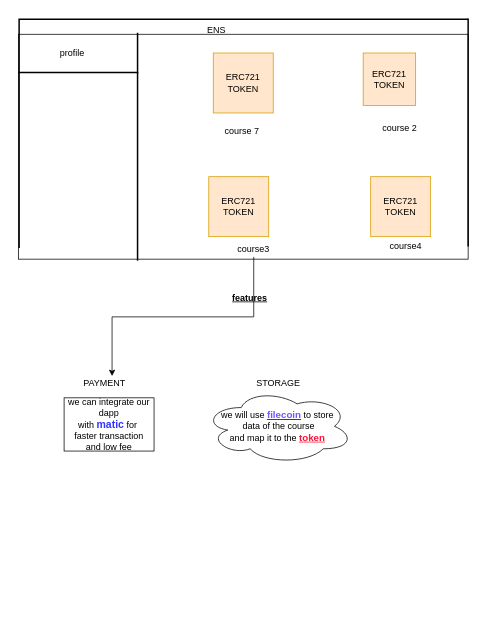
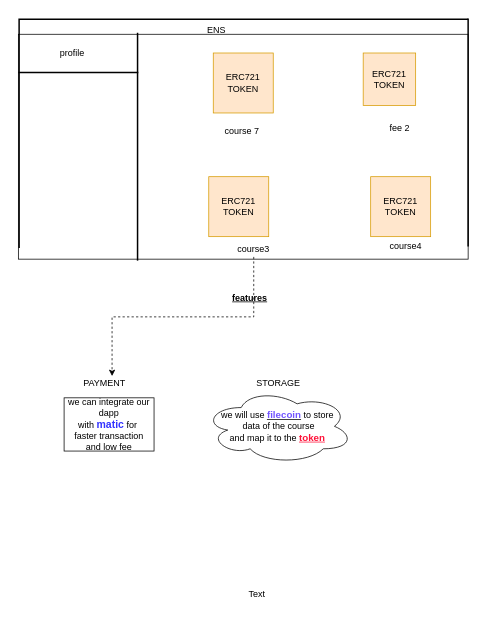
  <mxCell id="0" />
  <mxCell id="1" parent="0" />
  <mxCell id="2" value="" style="rounded=0;whiteSpace=wrap;html=1;" vertex="1" parent="1"><mxGeometry x="24" y="45" width="600" height="300" as="geometry" /></mxCell>
  <mxCell id="3" value="ERC721&lt;br&gt;TOKEN" style="whiteSpace=wrap;html=1;aspect=fixed;fillColor=#ffe6cc;strokeColor=#d79b00;" vertex="1" parent="1"><mxGeometry x="278" y="235" width="80" height="80" as="geometry" /></mxCell>
  <mxCell id="4" value="ERC721&lt;br&gt;TOKEN" style="whiteSpace=wrap;html=1;aspect=fixed;fillColor=#ffe6cc;strokeColor=#d79b00;" vertex="1" parent="1"><mxGeometry x="284" y="70" width="80" height="80" as="geometry" /></mxCell>
  <mxCell id="5" value="ERC721&lt;br&gt;TOKEN" style="whiteSpace=wrap;html=1;aspect=fixed;fillColor=#ffe6cc;strokeColor=#d79b00;" vertex="1" parent="1"><mxGeometry x="484" y="70" width="70" height="70" as="geometry" /></mxCell>
  <mxCell id="6" value="ERC721&lt;br&gt;TOKEN" style="whiteSpace=wrap;html=1;aspect=fixed;fillColor=#ffe6cc;strokeColor=#d79b00;" vertex="1" parent="1"><mxGeometry x="494" y="235" width="80" height="80" as="geometry" /></mxCell>
  <mxCell id="7" style="edgeStyle=orthogonalEdgeStyle;rounded=0;orthogonalLoop=1;jettySize=auto;html=1;exitX=0.5;exitY=1;exitDx=0;exitDy=0;" edge="1" parent="1" source="4" target="4"><mxGeometry relative="1" as="geometry" /></mxCell>
  <mxCell id="8" value="course 7" style="text;html=1;strokeColor=none;fillColor=none;align=center;verticalAlign=middle;whiteSpace=wrap;rounded=0;" vertex="1" parent="1"><mxGeometry x="298" y="164" width="49" height="20" as="geometry" /></mxCell>
- <mxCell id="9" value="&amp;nbsp; course 2" style="text;html=1;strokeColor=none;fillColor=none;align=center;verticalAlign=middle;whiteSpace=wrap;rounded=0;" vertex="1" parent="1"><mxGeometry x="494" y="161" width="71" height="20" as="geometry" /></mxCell>
- <mxCell id="10" style="edgeStyle=orthogonalEdgeStyle;rounded=0;orthogonalLoop=1;jettySize=auto;html=1;entryX=0.75;entryY=0;entryDx=0;entryDy=0;exitX=0.5;exitY=1;exitDx=0;exitDy=0;" edge="1" parent="1" source="11" target="24"><mxGeometry relative="1" as="geometry"><mxPoint x="314" y="437" as="targetPoint" /><mxPoint x="351" y="422" as="sourcePoint" /><Array as="points"><mxPoint x="338" y="422" /><mxPoint x="149" y="422" /></Array></mxGeometry></mxCell>
+ <mxCell id="9" value="&amp;nbsp; fee 2" style="text;html=1;strokeColor=none;fillColor=none;align=center;verticalAlign=middle;whiteSpace=wrap;rounded=0;" vertex="1" parent="1"><mxGeometry x="494" y="161" width="71" height="20" as="geometry" /></mxCell>
+ <mxCell id="10" style="edgeStyle=orthogonalEdgeStyle;rounded=0;orthogonalLoop=1;jettySize=auto;html=1;entryX=0.75;entryY=0;entryDx=0;entryDy=0;exitX=0.5;exitY=1;exitDx=0;exitDy=0;dashed=1;" edge="1" parent="1" source="11" target="24"><mxGeometry relative="1" as="geometry"><mxPoint x="314" y="437" as="targetPoint" /><mxPoint x="351" y="422" as="sourcePoint" /><Array as="points"><mxPoint x="338" y="422" /><mxPoint x="149" y="422" /></Array></mxGeometry></mxCell>
  <mxCell id="11" value="course3" style="text;html=1;strokeColor=none;fillColor=none;align=center;verticalAlign=middle;whiteSpace=wrap;rounded=0;" vertex="1" parent="1"><mxGeometry x="300" y="322" width="76" height="20" as="geometry" /></mxCell>
  <mxCell id="12" value="course4" style="text;html=1;strokeColor=none;fillColor=none;align=center;verticalAlign=middle;whiteSpace=wrap;rounded=0;" vertex="1" parent="1"><mxGeometry x="506.5" y="319" width="67.5" height="18" as="geometry" /></mxCell>
+ <mxCell id="13" value="Text" style="text;html=1;align=center;verticalAlign=middle;resizable=0;points=[];autosize=1;" vertex="1" parent="1"><mxGeometry x="322" y="782" width="40" height="20" as="geometry" /></mxCell>
  <mxCell id="14" value="" style="line;strokeWidth=2;direction=south;html=1;" vertex="1" parent="1"><mxGeometry x="178" y="43" width="10" height="304" as="geometry" /></mxCell>
  <mxCell id="15" value="" style="line;strokeWidth=2;html=1;" vertex="1" parent="1"><mxGeometry x="24" y="91" width="160" height="10" as="geometry" /></mxCell>
  <mxCell id="16" value="profile" style="text;html=1;strokeColor=none;fillColor=none;align=center;verticalAlign=middle;whiteSpace=wrap;rounded=0;" vertex="1" parent="1"><mxGeometry x="53" y="60" width="86" height="20" as="geometry" /></mxCell>
  <mxCell id="17" value="we will use &lt;b&gt;&lt;u&gt;&lt;font style=&quot;font-size: 13px&quot; color=&quot;#7154ff&quot;&gt;filecoin&lt;/font&gt;&lt;/u&gt;&lt;/b&gt; to store&amp;nbsp;&lt;br&gt;data of the course&lt;br&gt;and map it to the &lt;font color=&quot;#ff1239&quot; size=&quot;1&quot;&gt;&lt;b&gt;&lt;u style=&quot;font-size: 13px&quot;&gt;token&lt;/u&gt;&lt;/b&gt;&lt;/font&gt;&amp;nbsp;" style="ellipse;shape=cloud;whiteSpace=wrap;html=1;" vertex="1" parent="1"><mxGeometry x="271.5" y="518" width="199" height="100" as="geometry" /></mxCell>
  <mxCell id="18" value="" style="line;strokeWidth=2;html=1;" vertex="1" parent="1"><mxGeometry x="24" y="20" width="600" height="10" as="geometry" /></mxCell>
  <mxCell id="19" value="" style="line;strokeWidth=2;direction=south;html=1;" vertex="1" parent="1"><mxGeometry x="20" y="26" width="10" height="304" as="geometry" /></mxCell>
  <mxCell id="20" value="" style="line;strokeWidth=2;direction=south;html=1;" vertex="1" parent="1"><mxGeometry x="619" y="24" width="10" height="304" as="geometry" /></mxCell>
  <mxCell id="21" value="ENS" style="text;html=1;strokeColor=none;fillColor=none;align=center;verticalAlign=middle;whiteSpace=wrap;rounded=0;" vertex="1" parent="1"><mxGeometry x="80" y="30" width="417" height="20" as="geometry" /></mxCell>
  <mxCell id="22" value="we can integrate our dapp&lt;br&gt;with &lt;font color=&quot;#3333ff&quot; size=&quot;1&quot;&gt;&lt;b style=&quot;font-size: 14px&quot;&gt;matic&lt;/b&gt;&lt;/font&gt; for&amp;nbsp;&lt;br&gt;faster transaction&lt;br&gt;and low fee" style="rounded=0;whiteSpace=wrap;html=1;" vertex="1" parent="1"><mxGeometry x="85" y="530" width="120" height="71" as="geometry" /></mxCell>
  <mxCell id="23" value="STORAGE" style="text;html=1;strokeColor=none;fillColor=none;align=center;verticalAlign=middle;whiteSpace=wrap;rounded=0;" vertex="1" parent="1"><mxGeometry x="351" y="501" width="40" height="20" as="geometry" /></mxCell>
  <mxCell id="24" value="PAYMENT" style="text;html=1;strokeColor=none;fillColor=none;align=center;verticalAlign=middle;whiteSpace=wrap;rounded=0;" vertex="1" parent="1"><mxGeometry x="119" y="501" width="40" height="20" as="geometry" /></mxCell>
  <mxCell id="25" value="&lt;b&gt;&lt;u&gt;features&lt;/u&gt;&lt;/b&gt;" style="text;html=1;strokeColor=none;fillColor=none;align=center;verticalAlign=middle;whiteSpace=wrap;rounded=0;" vertex="1" parent="1"><mxGeometry x="313" y="387" width="40" height="20" as="geometry" /></mxCell>
